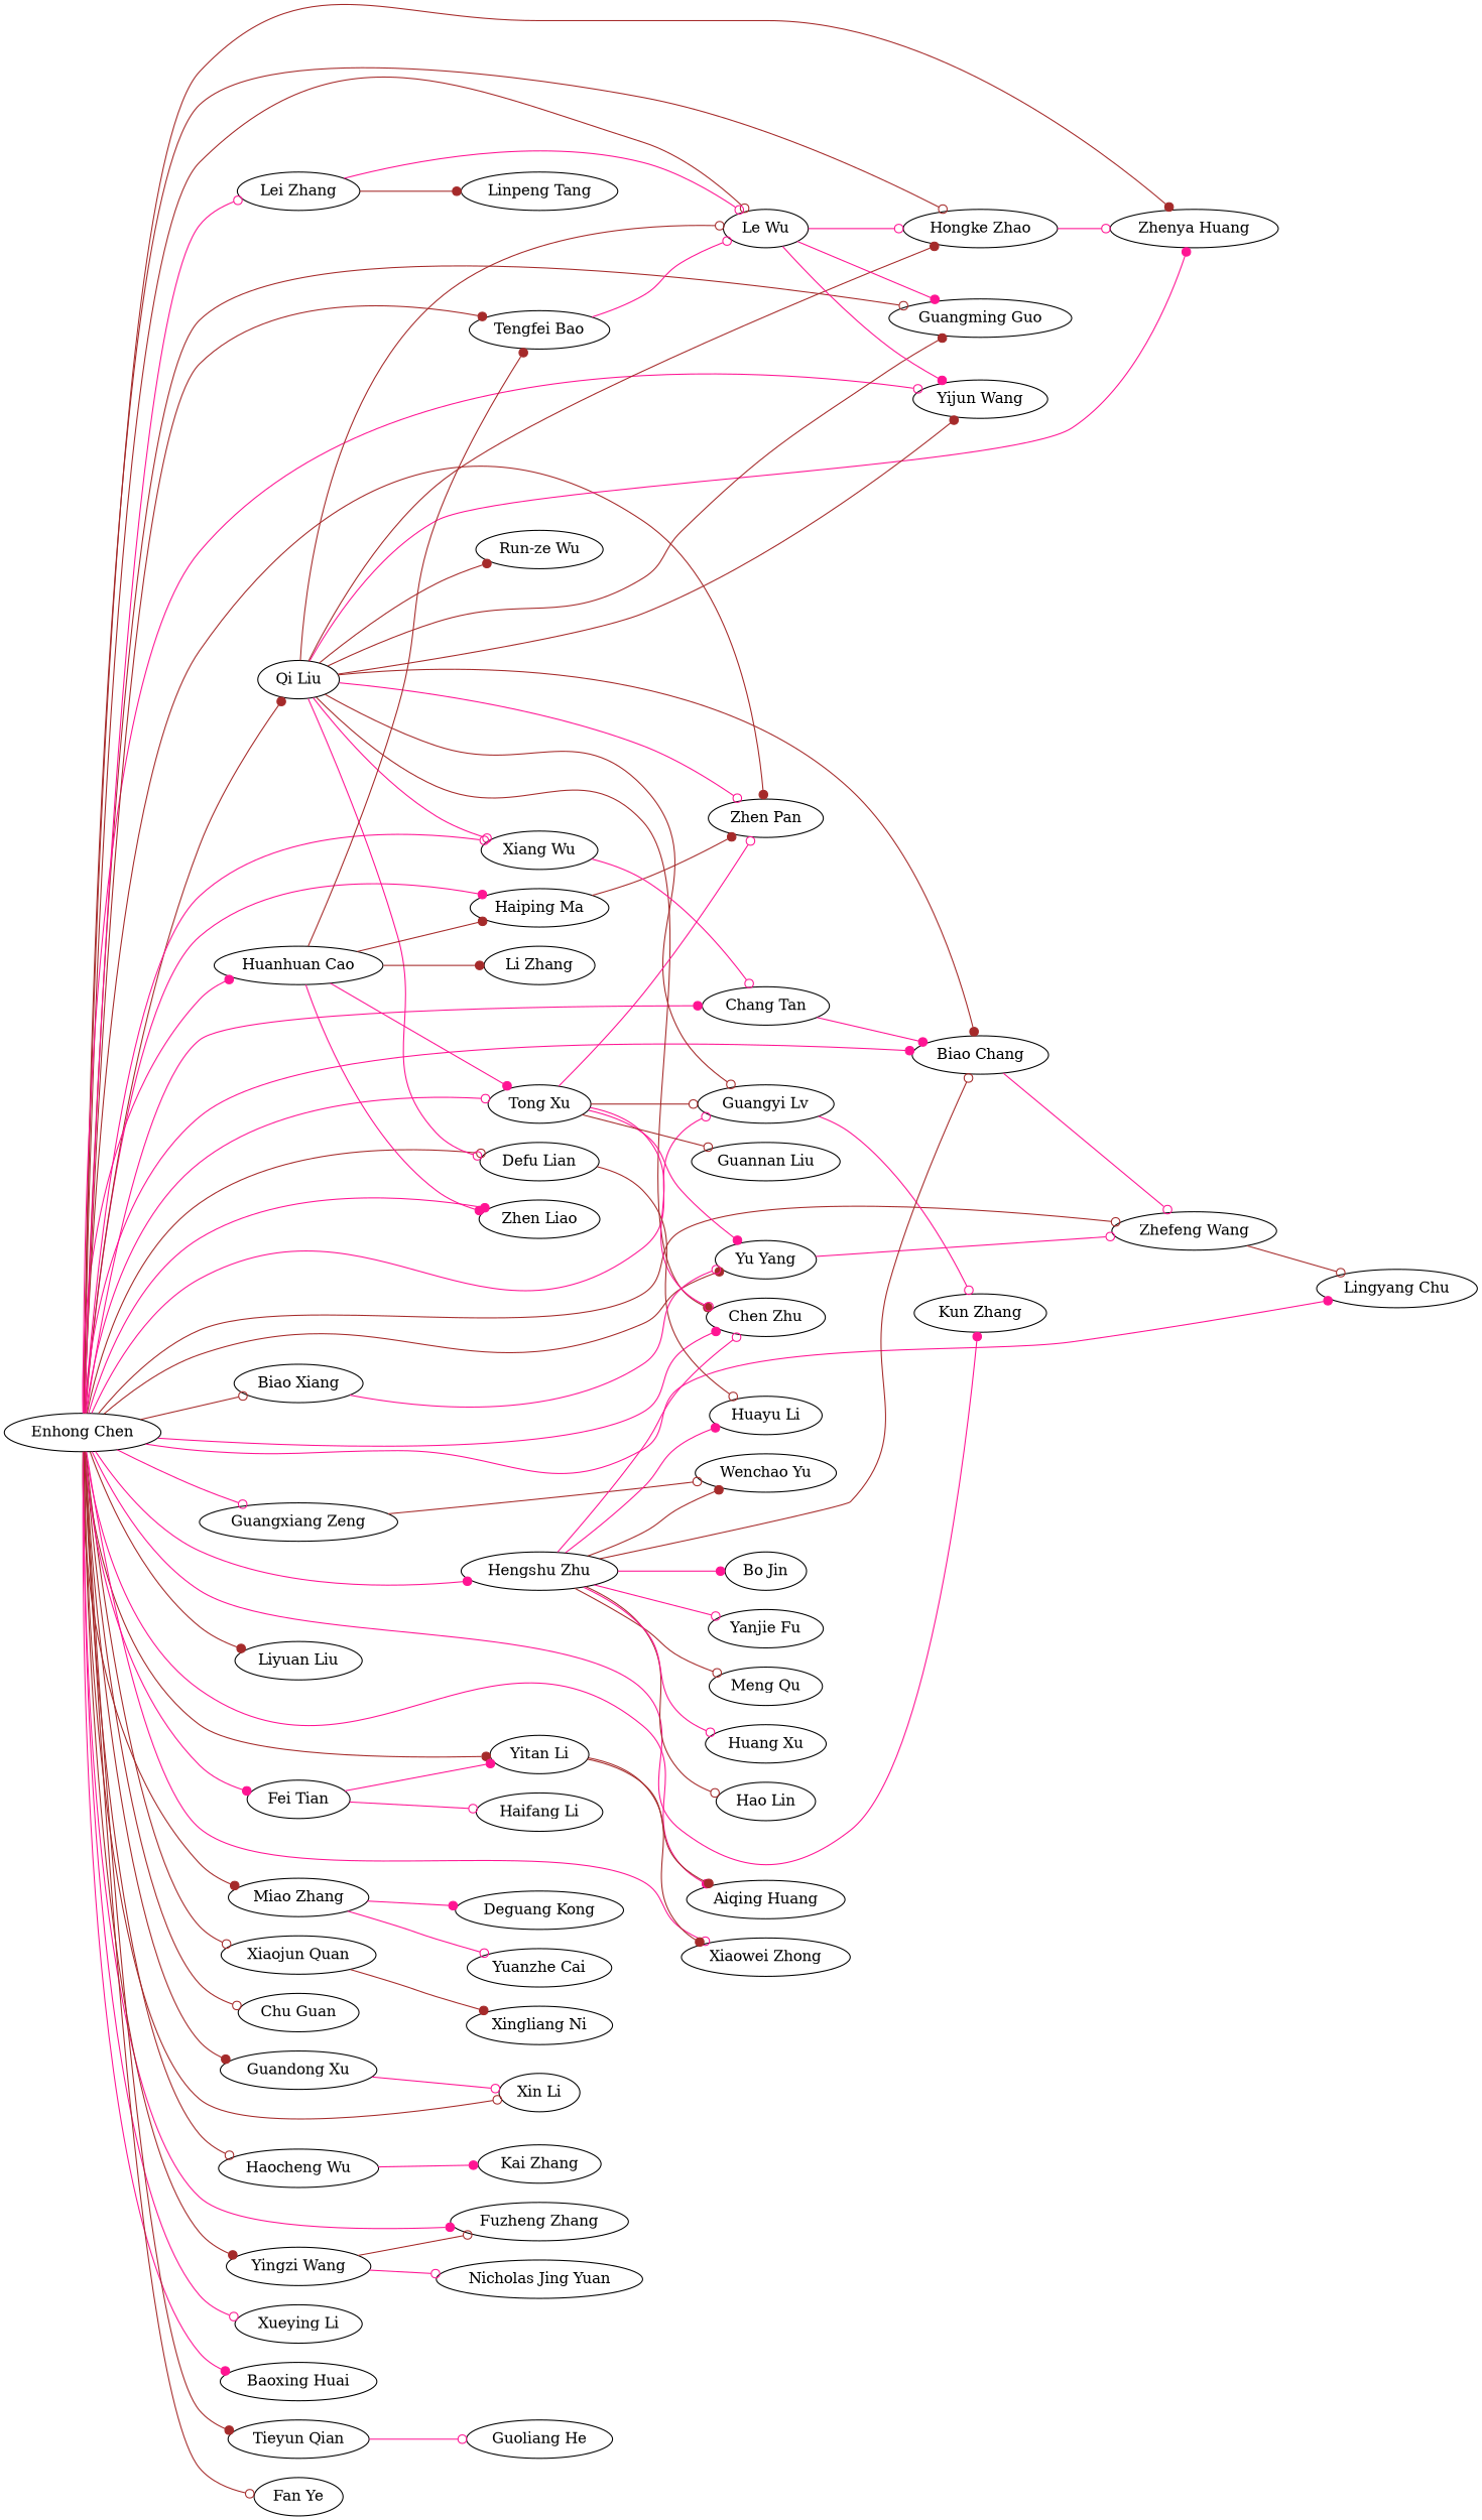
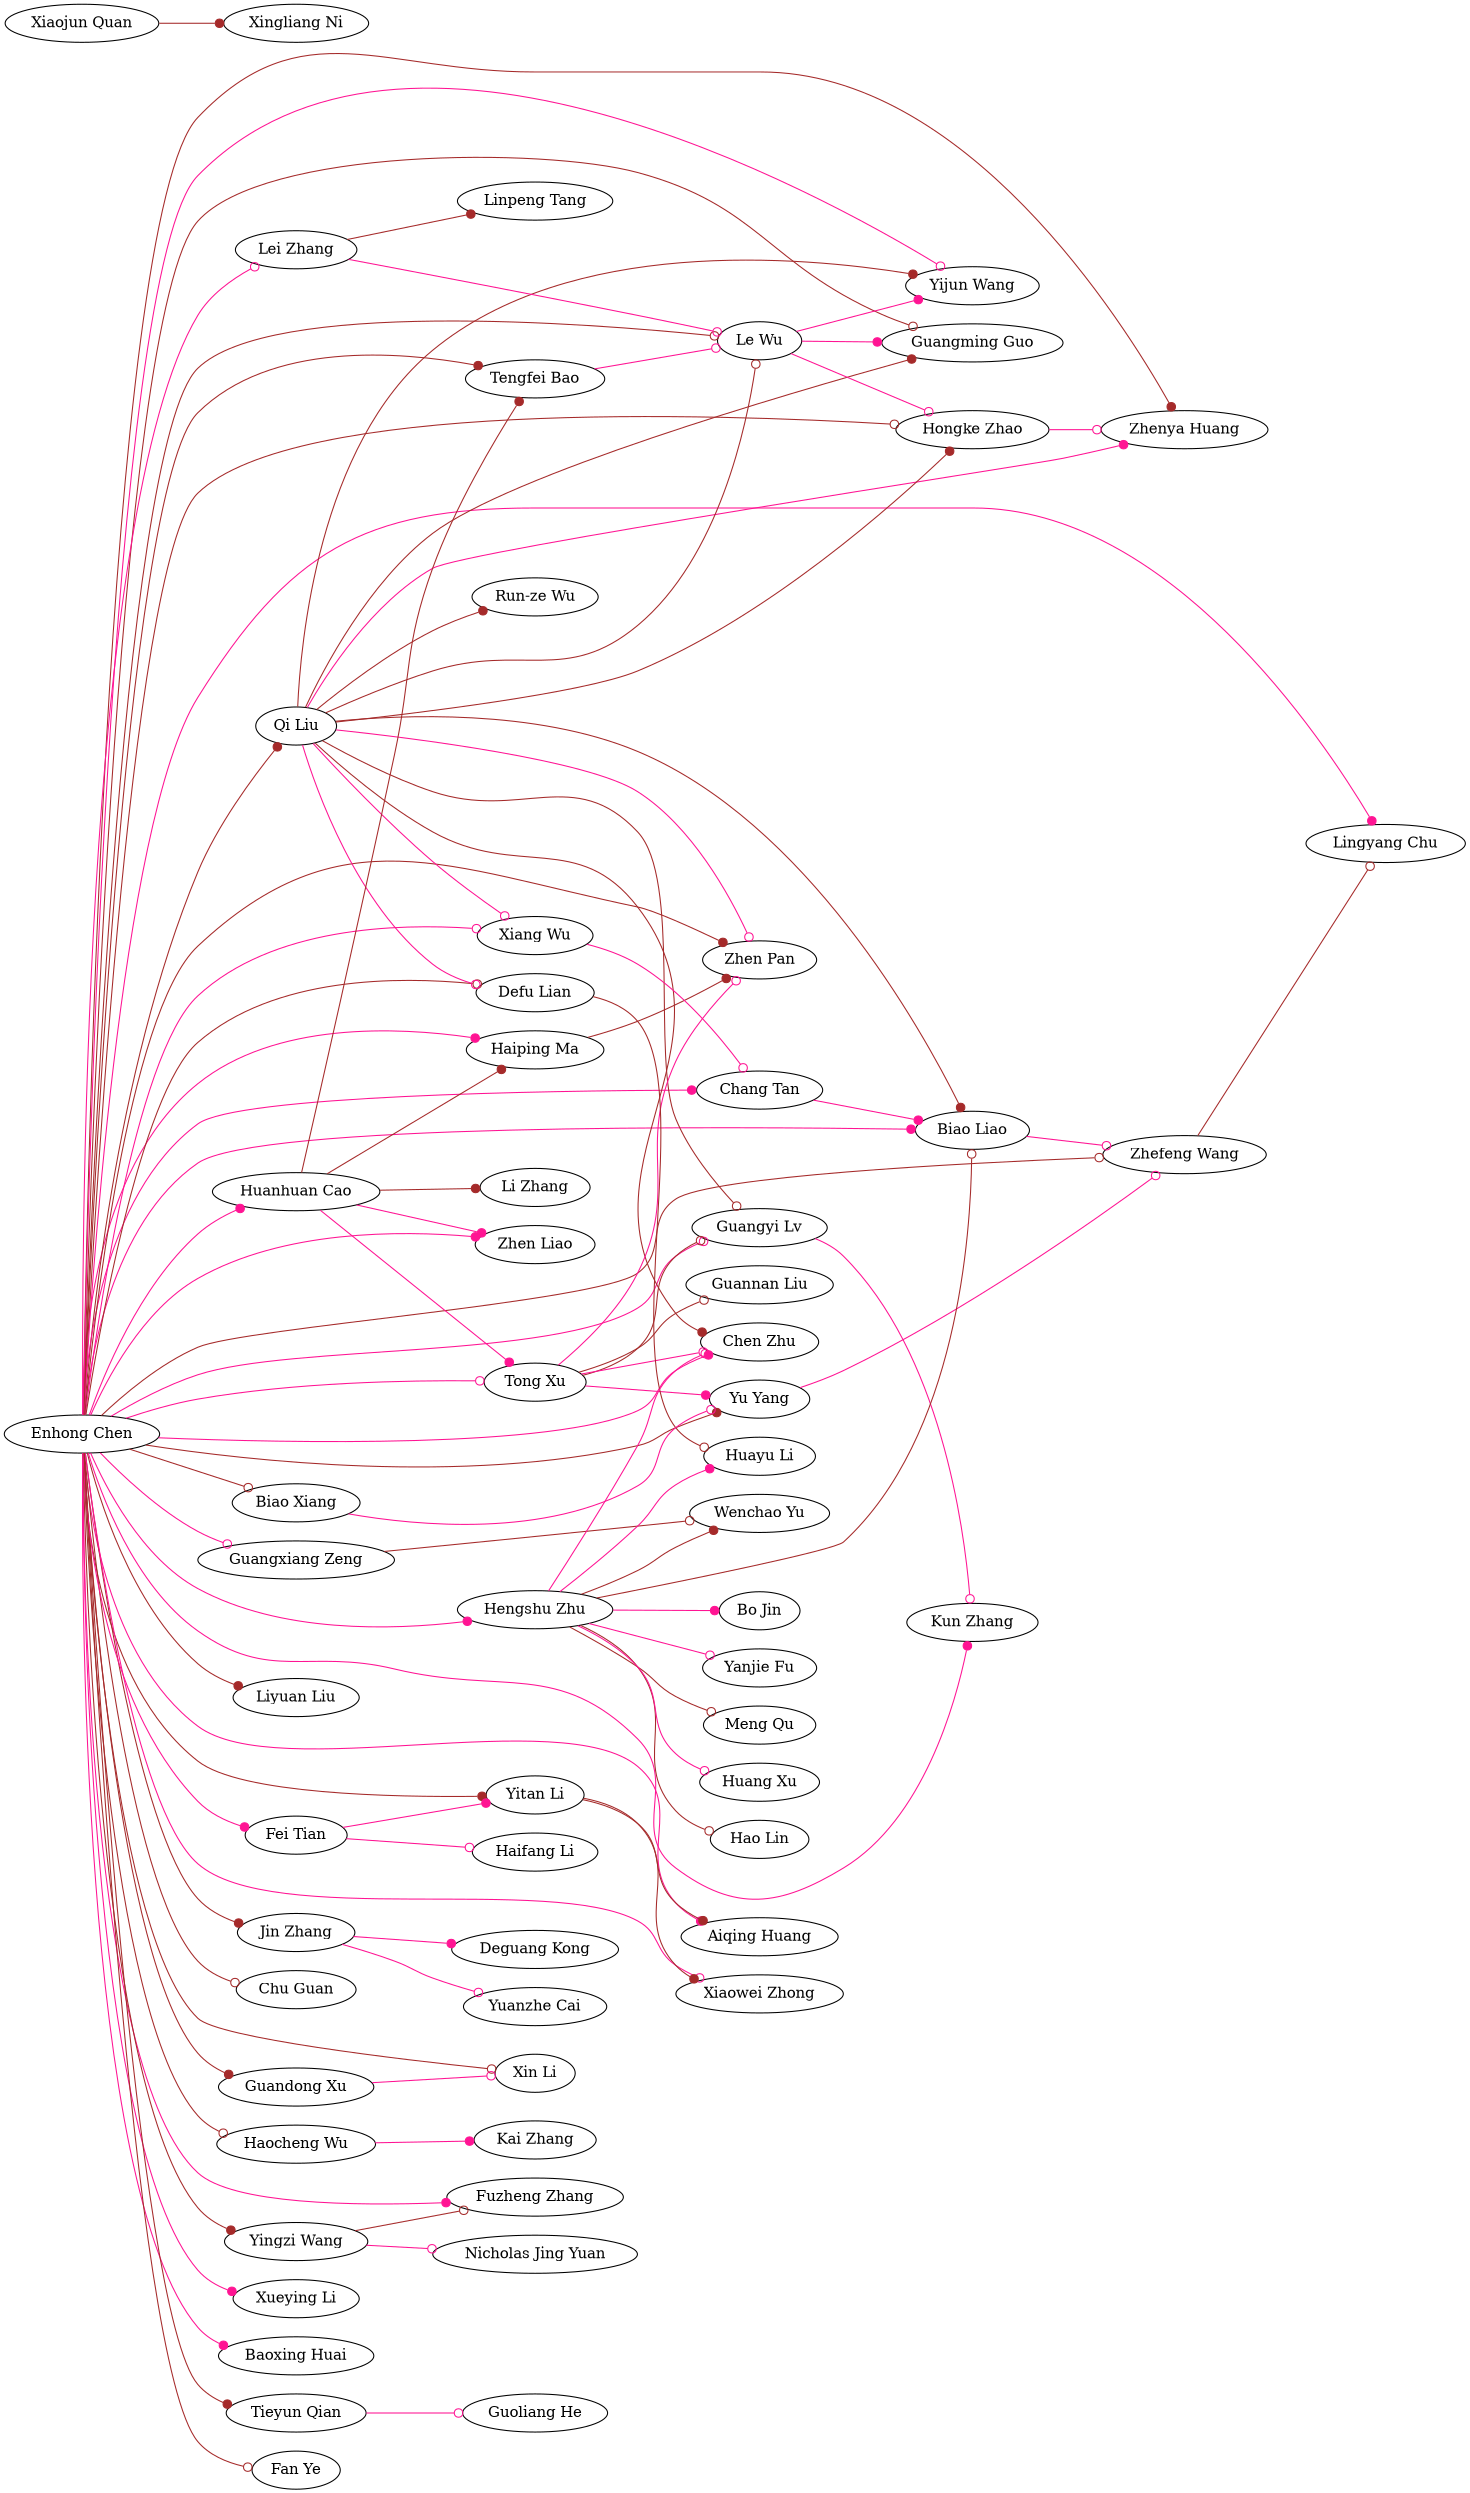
  strict digraph {
    rankdir=LR
    edge [arrowhead=dot color=deeppink]
    "Enhong Chen"
    "Zhenya Huang"
    "Haiping Ma"
    "Qi Liu"
    "Le Wu"
    "Guangming Guo"
    "Hongke Zhao"
    "Liyuan Liu"
    "Aiqing Huang"
    "Yu Yang"
    "Xiang Wu"
    "Yitan Li"
    "Chang Tan"
    "Yijun Wang"
    "Guangxiang Zeng"
    "Tong Xu"
    "Zhefeng Wang"
-   "Miao Zhang"
+   "Miao Zhang" [label="Jin Zhang"]
    "Xiaojun Quan"
    "Kun Zhang"
-   "Biao Chang"
+   "Biao Chang" [label="Biao Liao"]
    "Chu Guan"
    "Xin Li"
    "Lingyang Chu"
    "Haocheng Wu"
    "Fuzheng Zhang"
    "Tengfei Bao"
    "Xueying Li"
    "Baoxing Huai"
    "Xiaowei Zhong"
    "Tieyun Qian"
    "Huanhuan Cao"
    "Guangyi Lv"
    "Zhen Pan"
    "Defu Lian"
    "Guandong Xu"
    "Biao Xiang"
    "Hengshu Zhu"
    "Chen Zhu"
    "Yingzi Wang"
    "Fei Tian"
    "Lei Zhang"
    "Fan Ye"
    "Zhen Liao"
    "Run-ze Wu"
    "Wenchao Yu"
    "Guannan Liu"
    "Deguang Kong"
    "Yuanzhe Cai"
    "Xingliang Ni"
    "Kai Zhang"
    "Guoliang He"
    "Li Zhang"
    "Huayu Li"
    "Hao Lin"
    "Bo Jin"
    "Yanjie Fu"
    "Meng Qu"
    "Huang Xu"
    "Nicholas Jing Yuan"
    "Haifang Li"
    "Linpeng Tang"
    "Enhong Chen" -> "Zhenya Huang" [color=brown]
    "Enhong Chen" -> "Haiping Ma"
    "Enhong Chen" -> "Qi Liu" [color=brown]
    "Enhong Chen" -> "Le Wu" [arrowhead=odot color=brown]
    "Enhong Chen" -> "Guangming Guo" [arrowhead=odot color=brown]
    "Enhong Chen" -> "Hongke Zhao" [arrowhead=odot color=brown]
    "Enhong Chen" -> "Liyuan Liu" [color=brown]
    "Enhong Chen" -> "Aiqing Huang"
    "Enhong Chen" -> "Yu Yang" [color=brown]
    "Enhong Chen" -> "Xiang Wu" [arrowhead=odot]
    "Enhong Chen" -> "Yitan Li" [color=brown]
    "Enhong Chen" -> "Chang Tan"
    "Enhong Chen" -> "Yijun Wang" [arrowhead=odot]
    "Enhong Chen" -> "Guangxiang Zeng" [arrowhead=odot]
    "Enhong Chen" -> "Tong Xu" [arrowhead=odot]
    "Enhong Chen" -> "Zhefeng Wang" [arrowhead=odot color=brown]
    "Enhong Chen" -> "Miao Zhang" [color=brown]
-   "Enhong Chen" -> "Xiaojun Quan" [arrowhead=odot color=brown]
    "Enhong Chen" -> "Kun Zhang"
    "Enhong Chen" -> "Biao Chang"
    "Enhong Chen" -> "Chu Guan" [arrowhead=odot color=brown]
    "Enhong Chen" -> "Xin Li" [arrowhead=odot color=brown]
    "Enhong Chen" -> "Lingyang Chu"
    "Enhong Chen" -> "Haocheng Wu" [arrowhead=odot color=brown]
    "Enhong Chen" -> "Fuzheng Zhang"
    "Enhong Chen" -> "Tengfei Bao" [color=brown]
-   "Enhong Chen" -> "Xueying Li" [arrowhead=odot]
+   "Enhong Chen" -> "Xueying Li"
    "Enhong Chen" -> "Baoxing Huai"
    "Enhong Chen" -> "Xiaowei Zhong" [arrowhead=odot]
    "Enhong Chen" -> "Tieyun Qian" [color=brown]
    "Enhong Chen" -> "Huanhuan Cao"
    "Enhong Chen" -> "Guangyi Lv" [arrowhead=odot]
    "Enhong Chen" -> "Zhen Pan" [color=brown]
    "Enhong Chen" -> "Defu Lian" [arrowhead=odot color=brown]
    "Enhong Chen" -> "Guandong Xu" [color=brown]
    "Enhong Chen" -> "Biao Xiang" [arrowhead=odot color=brown]
    "Enhong Chen" -> "Hengshu Zhu"
    "Enhong Chen" -> "Chen Zhu"
    "Enhong Chen" -> "Yingzi Wang" [color=brown]
    "Enhong Chen" -> "Fei Tian"
    "Enhong Chen" -> "Lei Zhang" [arrowhead=odot]
    "Enhong Chen" -> "Fan Ye" [arrowhead=odot color=brown]
    "Enhong Chen" -> "Zhen Liao"
    "Haiping Ma" -> "Zhen Pan" [color=brown]
    "Qi Liu" -> "Zhenya Huang"
    "Qi Liu" -> "Le Wu" [arrowhead=odot color=brown]
    "Qi Liu" -> "Guangming Guo" [color=brown]
    "Qi Liu" -> "Hongke Zhao" [color=brown]
    "Qi Liu" -> "Xiang Wu" [arrowhead=odot]
    "Qi Liu" -> "Yijun Wang" [color=brown]
    "Qi Liu" -> "Biao Chang" [color=brown]
    "Qi Liu" -> "Guangyi Lv" [arrowhead=odot color=brown]
    "Qi Liu" -> "Zhen Pan" [arrowhead=odot]
    "Qi Liu" -> "Defu Lian" [arrowhead=odot]
    "Qi Liu" -> "Chen Zhu" [color=brown]
    "Qi Liu" -> "Run-ze Wu" [color=brown]
    "Le Wu" -> "Guangming Guo"
    "Le Wu" -> "Hongke Zhao" [arrowhead=odot]
    "Le Wu" -> "Yijun Wang"
    "Hongke Zhao" -> "Zhenya Huang" [arrowhead=odot]
    "Yu Yang" -> "Zhefeng Wang" [arrowhead=odot]
    "Xiang Wu" -> "Chang Tan" [arrowhead=odot]
    "Yitan Li" -> "Aiqing Huang" [color=brown]
    "Yitan Li" -> "Xiaowei Zhong" [color=brown]
    "Chang Tan" -> "Biao Chang"
    "Guangxiang Zeng" -> "Wenchao Yu" [arrowhead=odot color=brown]
    "Tong Xu" -> "Yu Yang"
    "Tong Xu" -> "Guangyi Lv" [arrowhead=odot color=brown]
    "Tong Xu" -> "Zhen Pan" [arrowhead=odot]
    "Tong Xu" -> "Chen Zhu" [arrowhead=odot]
    "Tong Xu" -> "Guannan Liu" [arrowhead=odot color=brown]
    "Zhefeng Wang" -> "Lingyang Chu" [arrowhead=odot color=brown]
    "Miao Zhang" -> "Deguang Kong"
    "Miao Zhang" -> "Yuanzhe Cai" [arrowhead=odot]
    "Xiaojun Quan" -> "Xingliang Ni" [color=brown]
    "Biao Chang" -> "Zhefeng Wang" [arrowhead=odot]
    "Haocheng Wu" -> "Kai Zhang"
    "Tengfei Bao" -> "Le Wu" [arrowhead=odot]
    "Tieyun Qian" -> "Guoliang He" [arrowhead=odot]
    "Huanhuan Cao" -> "Haiping Ma" [color=brown]
    "Huanhuan Cao" -> "Tong Xu"
    "Huanhuan Cao" -> "Tengfei Bao" [color=brown]
    "Huanhuan Cao" -> "Zhen Liao"
    "Huanhuan Cao" -> "Li Zhang" [color=brown]
    "Guangyi Lv" -> "Kun Zhang" [arrowhead=odot]
    "Defu Lian" -> "Huayu Li" [arrowhead=odot color=brown]
    "Guandong Xu" -> "Xin Li" [arrowhead=odot]
    "Biao Xiang" -> "Yu Yang" [arrowhead=odot]
    "Hengshu Zhu" -> "Biao Chang" [arrowhead=odot color=brown]
    "Hengshu Zhu" -> "Chen Zhu" [arrowhead=odot]
    "Hengshu Zhu" -> "Wenchao Yu" [color=brown]
    "Hengshu Zhu" -> "Huayu Li"
    "Hengshu Zhu" -> "Hao Lin" [arrowhead=odot color=brown]
    "Hengshu Zhu" -> "Bo Jin"
    "Hengshu Zhu" -> "Yanjie Fu" [arrowhead=odot]
    "Hengshu Zhu" -> "Meng Qu" [arrowhead=odot color=brown]
    "Hengshu Zhu" -> "Huang Xu" [arrowhead=odot]
    "Yingzi Wang" -> "Fuzheng Zhang" [arrowhead=odot color=brown]
    "Yingzi Wang" -> "Nicholas Jing Yuan" [arrowhead=odot]
    "Fei Tian" -> "Yitan Li"
    "Fei Tian" -> "Haifang Li" [arrowhead=odot]
    "Lei Zhang" -> "Le Wu" [arrowhead=odot]
    "Lei Zhang" -> "Linpeng Tang" [color=brown]
  }
